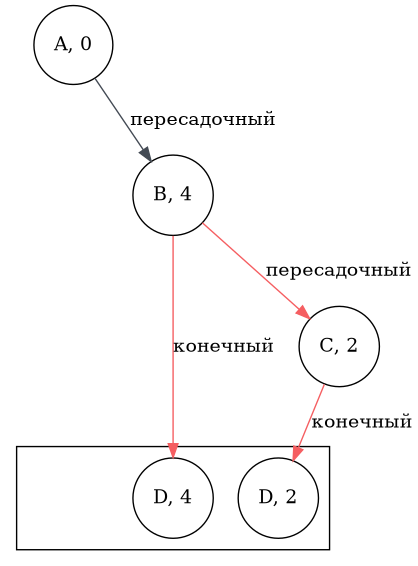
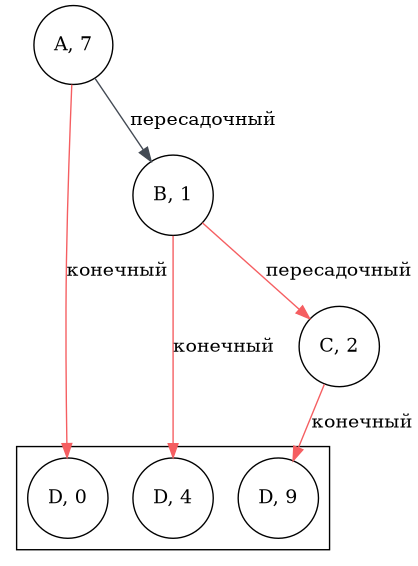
  digraph {
    rankdir=TB
    node [fillcolor="#ffffff" fontcolor="#000000" shape=circle style=filled]
    edge [color="#f55e61"]
+   n1 [label="D, 0"]
    n2 [label="D, 4"]
-   n3 [label="D, 2"]
-   n4 [label="A, 0"]
-   n5 [label="B, 4"]
+   n3 [label="D, 9"]
+   n4 [label="A, 7"]
+   n5 [label="B, 1"]
    n6 [label="C, 2"]
    subgraph cluster_1 {
+     n1
      n2
      n3
    }
+   n4 -> n1 [label="конечный"]
    n4 -> n5 [color="#434a54" label="пересадочный"]
    n5 -> n2 [label="конечный"]
    n5 -> n6 [label="пересадочный"]
    n6 -> n3 [label="конечный"]
  }
